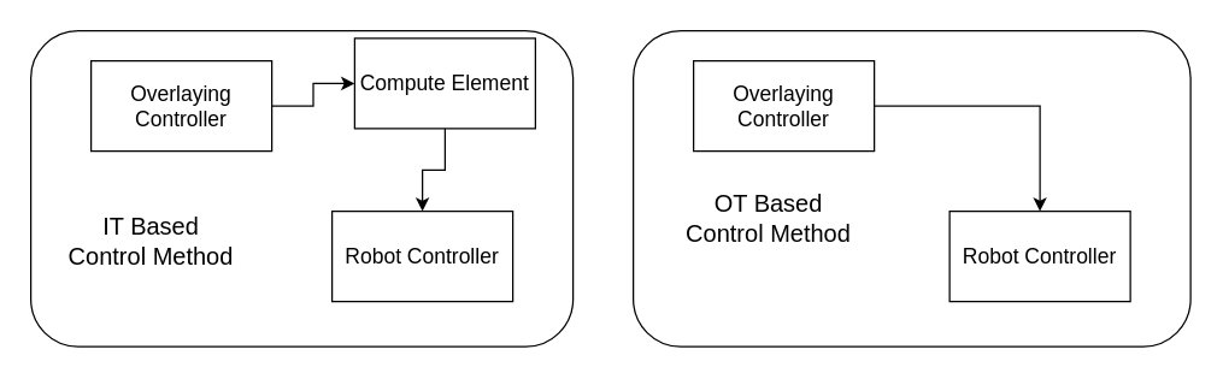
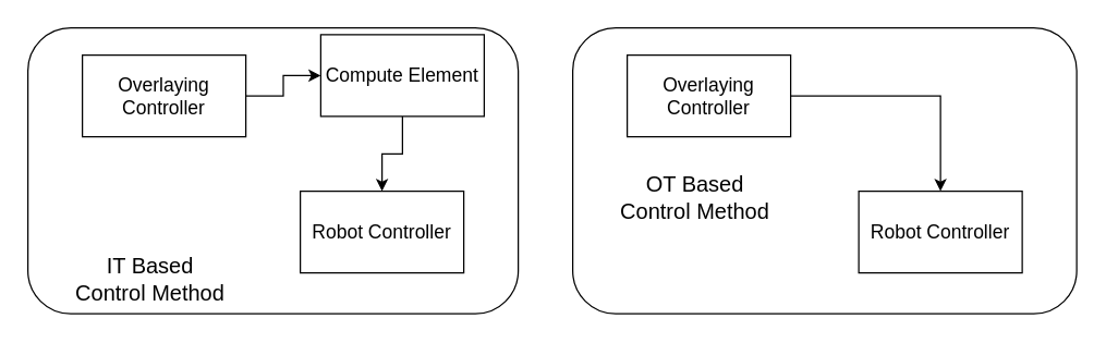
  <mxCell id="0" />
  <mxCell id="1" parent="0" />
  <mxCell id="2" value="" style="rounded=1;whiteSpace=wrap;html=1;fillColor=none;" vertex="1" parent="1"><mxGeometry x="20" y="20" width="360" height="210" as="geometry" /></mxCell>
  <mxCell id="3" style="edgeStyle=orthogonalEdgeStyle;rounded=0;orthogonalLoop=1;jettySize=auto;html=1;exitX=1;exitY=0.5;exitDx=0;exitDy=0;entryX=0;entryY=0.5;entryDx=0;entryDy=0;" edge="1" parent="1" source="4" target="6"><mxGeometry relative="1" as="geometry" /></mxCell>
  <mxCell id="4" value="Overlaying Controller" style="rounded=0;whiteSpace=wrap;html=1;fillColor=none;fontSize=14;" vertex="1" parent="1"><mxGeometry x="60" y="40" width="120" height="60" as="geometry" /></mxCell>
  <mxCell id="5" style="edgeStyle=orthogonalEdgeStyle;rounded=0;orthogonalLoop=1;jettySize=auto;html=1;exitX=0.5;exitY=1;exitDx=0;exitDy=0;entryX=0.5;entryY=0;entryDx=0;entryDy=0;" edge="1" parent="1" source="6" target="7"><mxGeometry relative="1" as="geometry" /></mxCell>
  <mxCell id="6" value="Compute Element" style="rounded=0;whiteSpace=wrap;html=1;fillColor=none;fontSize=14;" vertex="1" parent="1"><mxGeometry x="235" y="25" width="120" height="60" as="geometry" /></mxCell>
  <mxCell id="7" value="Robot Controller" style="rounded=0;whiteSpace=wrap;html=1;fillColor=none;fontSize=14;" vertex="1" parent="1"><mxGeometry x="220" y="140" width="120" height="60" as="geometry" /></mxCell>
- <mxCell id="8" value="IT Based Control Method" style="text;html=1;strokeColor=none;fillColor=none;align=center;verticalAlign=middle;whiteSpace=wrap;rounded=0;fontSize=16;" vertex="1" parent="1"><mxGeometry x="40" y="145" width="120" height="30" as="geometry" /></mxCell>
+ <mxCell id="8" value="IT Based Control Method" style="text;html=1;strokeColor=none;fillColor=none;align=center;verticalAlign=middle;whiteSpace=wrap;rounded=0;fontSize=16;" vertex="1" parent="1"><mxGeometry x="50" y="190" width="120" height="30" as="geometry" /></mxCell>
  <mxCell id="9" value="" style="rounded=1;whiteSpace=wrap;html=1;fillColor=none;" vertex="1" parent="1"><mxGeometry x="420" y="20" width="370" height="210" as="geometry" /></mxCell>
  <mxCell id="10" style="edgeStyle=orthogonalEdgeStyle;rounded=0;orthogonalLoop=1;jettySize=auto;html=1;exitX=1;exitY=0.5;exitDx=0;exitDy=0;entryX=0.5;entryY=0;entryDx=0;entryDy=0;fontSize=14;" edge="1" parent="1" source="11" target="12"><mxGeometry relative="1" as="geometry" /></mxCell>
  <mxCell id="11" value="Overlaying Controller" style="rounded=0;whiteSpace=wrap;html=1;fillColor=none;fontSize=14;" vertex="1" parent="1"><mxGeometry x="460" y="40" width="120" height="60" as="geometry" /></mxCell>
  <mxCell id="12" value="Robot Controller" style="rounded=0;whiteSpace=wrap;html=1;fillColor=none;fontSize=14;" vertex="1" parent="1"><mxGeometry x="630" y="140" width="120" height="60" as="geometry" /></mxCell>
  <mxCell id="13" value="OT Based Control Method" style="text;html=1;strokeColor=none;fillColor=none;align=center;verticalAlign=middle;whiteSpace=wrap;rounded=0;fontSize=16;" vertex="1" parent="1"><mxGeometry x="450" y="130" width="120" height="30" as="geometry" /></mxCell>
